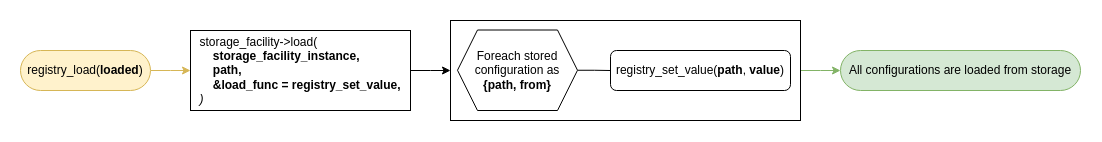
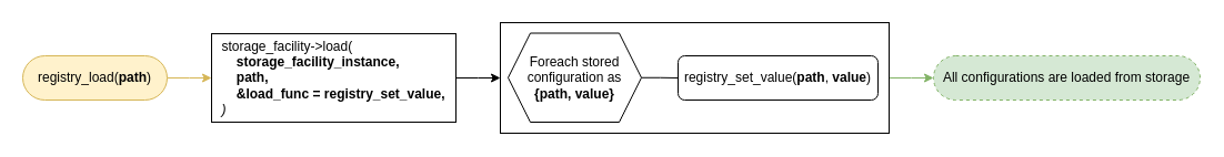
  <mxCell id="0" />
  <mxCell id="1" parent="0" />
  <mxCell id="2" style="edgeStyle=elbowEdgeStyle;rounded=0;html=1;fillColor=#fff2cc;strokeColor=#d6b656;" parent="1" source="11" target="10" edge="1"><mxGeometry relative="1" as="geometry"><mxPoint x="150" y="70" as="sourcePoint" /><mxPoint x="190" y="70" as="targetPoint" /></mxGeometry></mxCell>
  <mxCell id="3" style="edgeStyle=elbowEdgeStyle;rounded=0;html=1;fillColor=#d5e8d4;strokeColor=#82b366;" parent="1" source="4" target="5" edge="1"><mxGeometry relative="1" as="geometry"><mxPoint x="840" y="70" as="targetPoint" /></mxGeometry></mxCell>
  <mxCell id="4" value="" style="rounded=0;whiteSpace=wrap;html=1;verticalAlign=top;" parent="1" vertex="1"><mxGeometry x="450" y="20" width="350" height="100" as="geometry" /></mxCell>
- <mxCell id="5" value="All configurations are loaded from storage" style="rounded=1;whiteSpace=wrap;html=1;arcSize=50;fillColor=#d5e8d4;strokeColor=#82b366;" parent="1" vertex="1"><mxGeometry x="840" y="50" width="240" height="40" as="geometry" /></mxCell>
+ <mxCell id="5" value="All configurations are loaded from storage" style="rounded=1;whiteSpace=wrap;html=1;arcSize=50;fillColor=#d5e8d4;strokeColor=#82b366;dashed=1;" parent="1" vertex="1"><mxGeometry x="840" y="50" width="240" height="40" as="geometry" /></mxCell>
  <mxCell id="6" value="" style="edgeStyle=elbowEdgeStyle;rounded=0;html=1;exitX=1;exitY=0.5;exitDx=0;exitDy=0;endArrow=none;" parent="1" source="8" target="7" edge="1"><mxGeometry relative="1" as="geometry"><mxPoint x="626" y="113.75" as="targetPoint" /><mxPoint as="offset" /><mxPoint x="567" y="111.75" as="sourcePoint" /></mxGeometry></mxCell>
  <mxCell id="7" value="registry_set_value(&lt;b&gt;path&lt;/b&gt;,&amp;nbsp;&lt;b&gt;value&lt;/b&gt;)" style="whiteSpace=wrap;html=1;rounded=1;" parent="1" vertex="1"><mxGeometry x="610" y="50" width="180" height="40" as="geometry" /></mxCell>
- <mxCell id="8" value="Foreach stored configuration&amp;nbsp;as&lt;br&gt;&lt;b&gt;{path, from}&lt;/b&gt;" style="shape=hexagon;perimeter=hexagonPerimeter2;whiteSpace=wrap;html=1;fixedSize=1;" parent="1" vertex="1"><mxGeometry x="457" y="29.5" width="120" height="80.5" as="geometry" /></mxCell>
+ <mxCell id="8" value="Foreach stored configuration&amp;nbsp;as&lt;br&gt;&lt;b&gt;{path, value}&lt;/b&gt;" style="shape=hexagon;perimeter=hexagonPerimeter2;whiteSpace=wrap;html=1;fixedSize=1;" parent="1" vertex="1"><mxGeometry x="457" y="29.5" width="120" height="80.5" as="geometry" /></mxCell>
  <mxCell id="9" style="edgeStyle=elbowEdgeStyle;rounded=0;html=1;" parent="1" source="10" target="4" edge="1"><mxGeometry relative="1" as="geometry"><mxPoint x="410" y="70" as="sourcePoint" /><mxPoint x="510" y="69.66" as="targetPoint" /></mxGeometry></mxCell>
  <mxCell id="10" value="&lt;div style=&quot;text-align: left&quot;&gt;&lt;span&gt;storage_facility-&amp;gt;load(&lt;/span&gt;&lt;/div&gt;&lt;div style=&quot;text-align: left&quot;&gt;&lt;i&gt;&amp;nbsp; &amp;nbsp; &lt;/i&gt;&lt;b&gt;storage_facility_instance,&lt;/b&gt;&lt;br&gt;&lt;i&gt;&amp;nbsp; &amp;nbsp;&amp;nbsp;&lt;/i&gt;&lt;b&gt;path,&lt;/b&gt;&lt;/div&gt;&lt;div style=&quot;text-align: left&quot;&gt;&lt;b&gt;&amp;nbsp; &amp;nbsp; &amp;amp;load_func = registry_set_value,&lt;/b&gt;&lt;/div&gt;&lt;i&gt;&lt;div style=&quot;text-align: left&quot;&gt;&lt;span&gt;)&lt;/span&gt;&lt;/div&gt;&lt;/i&gt;" style="rounded=0;whiteSpace=wrap;html=1;" parent="1" vertex="1"><mxGeometry x="190" y="30" width="220" height="80" as="geometry" /></mxCell>
- <mxCell id="11" value="registry_load(&lt;span style=&quot;text-align: left; background-color: initial;&quot;&gt;&lt;b&gt;loaded&lt;/b&gt;&lt;/span&gt;&lt;span style=&quot;text-align: left; background-color: initial;&quot;&gt;)&lt;/span&gt;" style="rounded=1;whiteSpace=wrap;html=1;arcSize=50;fillColor=#fff2cc;strokeColor=#d6b656;" parent="1" vertex="1"><mxGeometry x="20" y="50" width="130" height="40" as="geometry" /></mxCell>
+ <mxCell id="11" value="registry_load(&lt;span style=&quot;text-align: left; background-color: initial;&quot;&gt;&lt;b&gt;path&lt;/b&gt;&lt;/span&gt;&lt;span style=&quot;text-align: left; background-color: initial;&quot;&gt;)&lt;/span&gt;" style="rounded=1;whiteSpace=wrap;html=1;arcSize=50;fillColor=#fff2cc;strokeColor=#d6b656;" parent="1" vertex="1"><mxGeometry x="20" y="50" width="130" height="40" as="geometry" /></mxCell>
